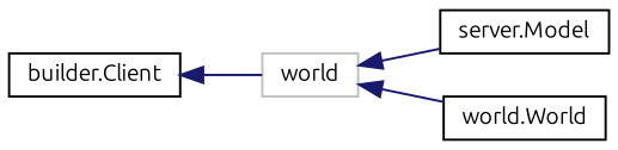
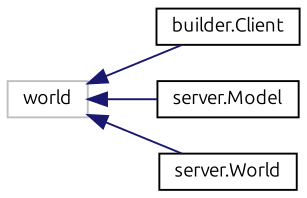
  digraph {
    fontname=Ubuntu
    rankdir=LR
    node [color=black fillcolor=white fontname=Ubuntu fontsize=10 shape=record style=filled]
    edge [color=midnightblue dir=back fontname=Ubuntu fontsize=10 labelfontname=Helvetica labelfontsize=10 style=solid]
    n1 [color=grey75 height=0.2 label=world width=0.4]
    n2 [height=0.2 label="builder.Client" width=0.4]
    n3 [height=0.2 label="server.Model" width=0.4]
-   n4 [height=0.2 label="world.World" width=0.4]
-   n2 -> n1
+   n4 [height=0.2 label="server.World" width=0.4]
+   n1 -> n2
    n1 -> n3
    n1 -> n4
  }
